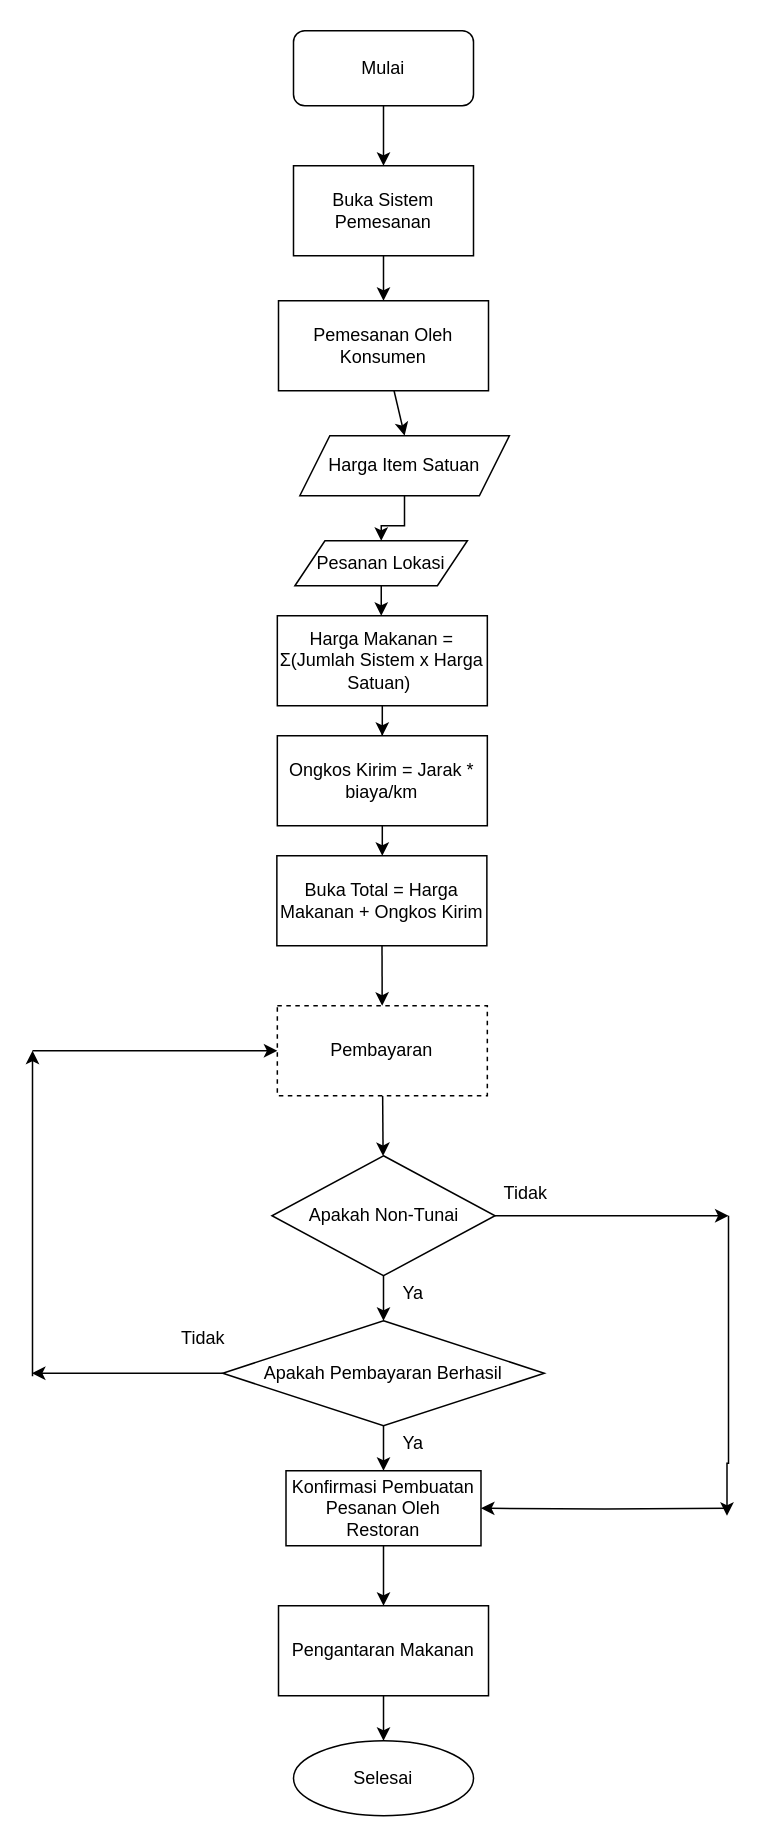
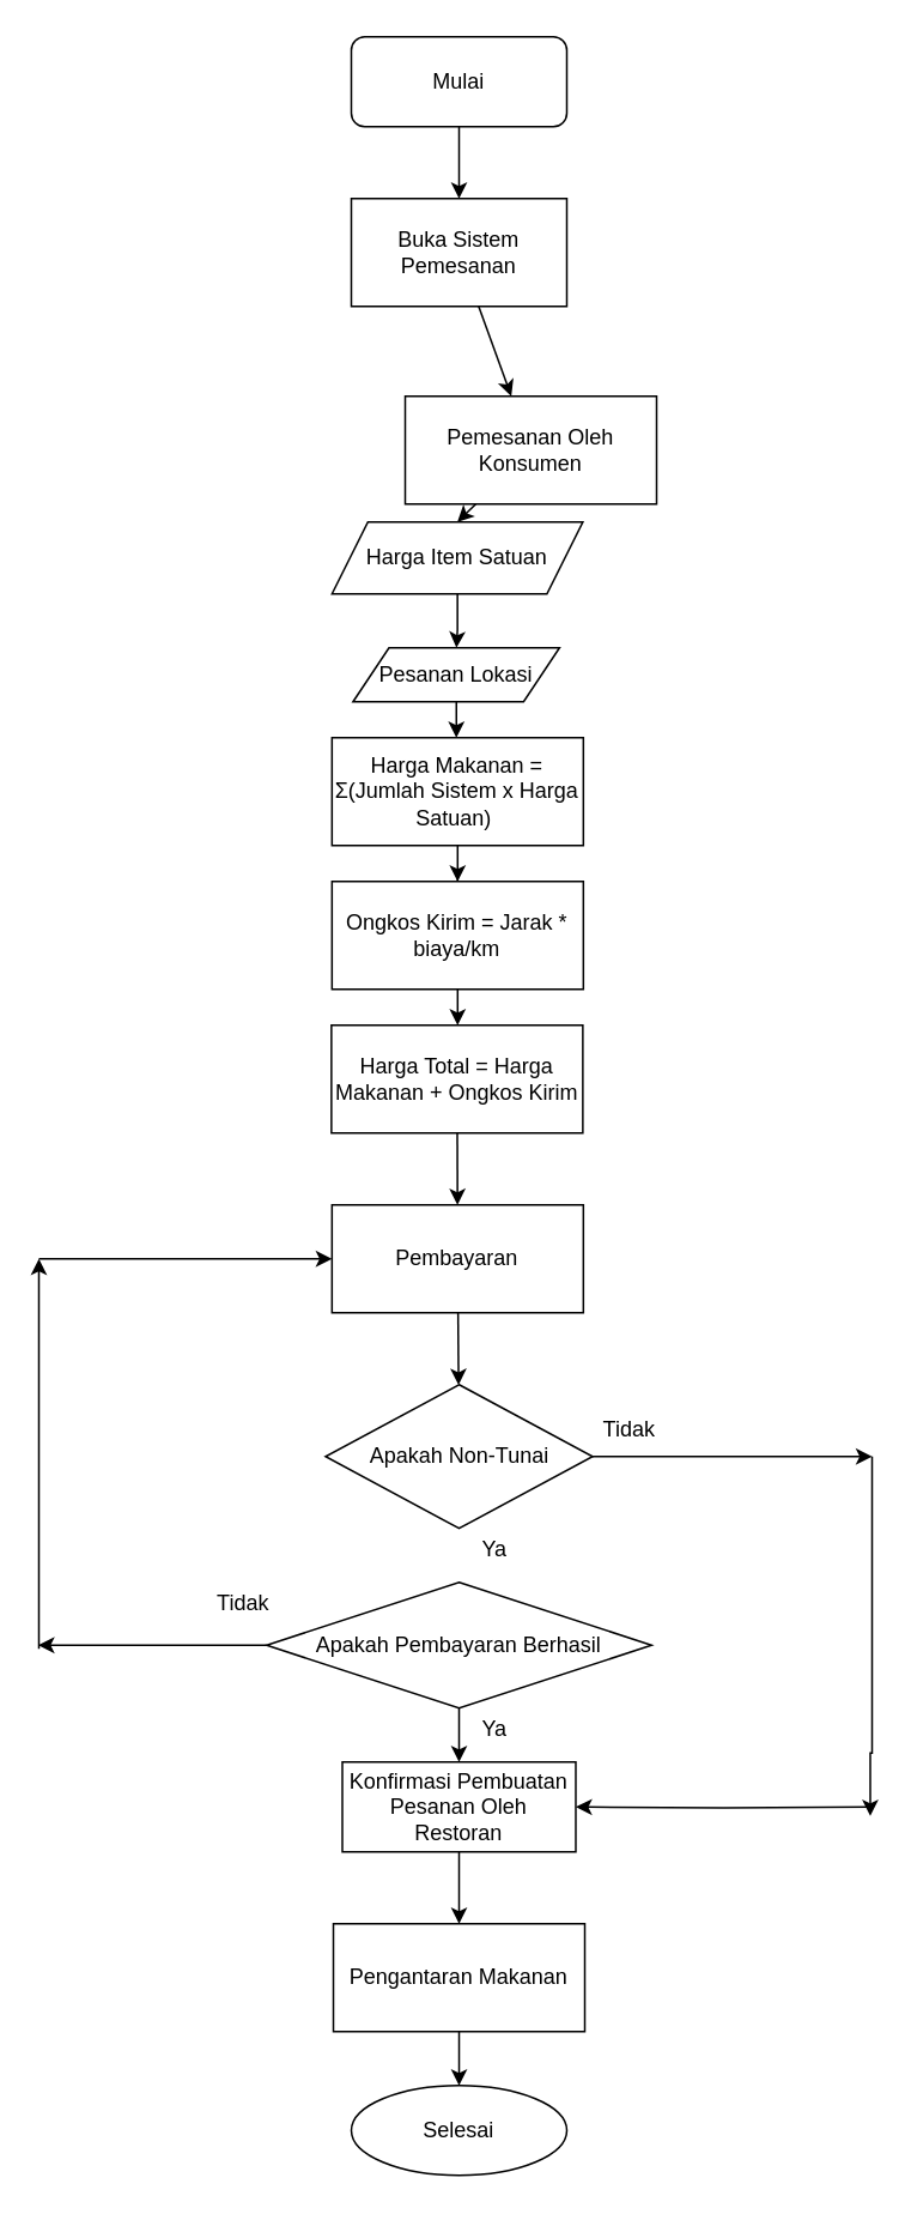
  <mxCell id="0" />
  <mxCell id="1" parent="0" />
  <mxCell id="2" value="" style="edgeStyle=none;html=1;" edge="1" parent="1" source="3" target="12"><mxGeometry relative="1" as="geometry" /></mxCell>
  <mxCell id="3" value="Mulai" style="whiteSpace=wrap;html=1;rounded=1;" parent="1" vertex="1"><mxGeometry x="195" y="20" width="120" height="50" as="geometry" /></mxCell>
  <mxCell id="4" value="" style="edgeStyle=none;html=1;entryX=0.5;entryY=0;entryDx=0;entryDy=0;" edge="1" parent="1" source="5" target="14"><mxGeometry relative="1" as="geometry" /></mxCell>
- <mxCell id="5" value="Pemesanan Oleh Konsumen" style="whiteSpace=wrap;html=1;" parent="1" vertex="1"><mxGeometry x="185" y="200" width="140" height="60" as="geometry" /></mxCell>
+ <mxCell id="5" value="Pemesanan Oleh Konsumen" style="whiteSpace=wrap;html=1;" parent="1" vertex="1"><mxGeometry x="225" y="220" width="140" height="60" as="geometry" /></mxCell>
  <mxCell id="6" value="" style="edgeStyle=none;html=1;" edge="1" parent="1" source="7" target="25"><mxGeometry relative="1" as="geometry" /></mxCell>
- <mxCell id="7" value="Pembayaran" style="whiteSpace=wrap;html=1;dashed=1;" parent="1" vertex="1"><mxGeometry x="184.22" y="670" width="140" height="60" as="geometry" /></mxCell>
+ <mxCell id="7" value="Pembayaran" style="whiteSpace=wrap;html=1;" parent="1" vertex="1"><mxGeometry x="184.22" y="670" width="140" height="60" as="geometry" /></mxCell>
  <mxCell id="8" value="" style="edgeStyle=none;html=1;" parent="1" source="9" target="10" edge="1"><mxGeometry relative="1" as="geometry" /></mxCell>
  <mxCell id="9" value="Pengantaran Makanan" style="whiteSpace=wrap;html=1;" parent="1" vertex="1"><mxGeometry x="185.01" y="1070" width="140" height="60" as="geometry" /></mxCell>
  <mxCell id="10" value="Selesai" style="ellipse;whiteSpace=wrap;html=1;" parent="1" vertex="1"><mxGeometry x="195.01" y="1160" width="120" height="50" as="geometry" /></mxCell>
  <mxCell id="11" value="" style="edgeStyle=none;html=1;" edge="1" parent="1" source="12" target="5"><mxGeometry relative="1" as="geometry" /></mxCell>
  <mxCell id="12" value="Buka Sistem Pemesanan" style="whiteSpace=wrap;html=1;" vertex="1" parent="1"><mxGeometry x="195" y="110" width="120" height="60" as="geometry" /></mxCell>
  <mxCell id="13" value="" style="edgeStyle=orthogonalEdgeStyle;rounded=0;orthogonalLoop=1;jettySize=auto;html=1;" edge="1" parent="1" source="14" target="16"><mxGeometry relative="1" as="geometry" /></mxCell>
- <mxCell id="14" value="Harga Item Satuan" style="shape=parallelogram;perimeter=parallelogramPerimeter;whiteSpace=wrap;html=1;fixedSize=1;rounded=0;" vertex="1" parent="1"><mxGeometry x="199.22" y="290" width="139.69" height="40" as="geometry" /></mxCell>
+ <mxCell id="14" value="Harga Item Satuan" style="shape=parallelogram;perimeter=parallelogramPerimeter;whiteSpace=wrap;html=1;fixedSize=1;rounded=0;" vertex="1" parent="1"><mxGeometry x="184.22" y="290" width="139.69" height="40" as="geometry" /></mxCell>
  <mxCell id="15" value="" style="edgeStyle=orthogonalEdgeStyle;rounded=0;orthogonalLoop=1;jettySize=auto;html=1;" edge="1" parent="1" source="16" target="20"><mxGeometry relative="1" as="geometry" /></mxCell>
  <mxCell id="16" value="Pesanan Lokasi" style="shape=parallelogram;perimeter=parallelogramPerimeter;whiteSpace=wrap;html=1;fixedSize=1;rounded=0;" vertex="1" parent="1"><mxGeometry x="195.95" y="360" width="114.99" height="30" as="geometry" /></mxCell>
  <mxCell id="17" value="" style="edgeStyle=orthogonalEdgeStyle;rounded=0;orthogonalLoop=1;jettySize=auto;html=1;" edge="1" parent="1" source="18"><mxGeometry relative="1" as="geometry"><mxPoint x="253.449" y="570" as="targetPoint" /></mxGeometry></mxCell>
  <mxCell id="18" value="Ongkos Kirim = Jarak * biaya/km" style="whiteSpace=wrap;html=1;rounded=0;" vertex="1" parent="1"><mxGeometry x="184.22" y="490" width="140" height="60" as="geometry" /></mxCell>
  <mxCell id="19" value="" style="edgeStyle=orthogonalEdgeStyle;rounded=0;orthogonalLoop=1;jettySize=auto;html=1;" edge="1" parent="1" source="20" target="18"><mxGeometry relative="1" as="geometry" /></mxCell>
  <mxCell id="20" value="Harga Makanan =&lt;br&gt;Σ(Jumlah Sistem x Harga Satuan)&amp;nbsp;" style="rounded=0;whiteSpace=wrap;html=1;" vertex="1" parent="1"><mxGeometry x="184.22" y="410" width="140" height="60" as="geometry" /></mxCell>
  <mxCell id="21" value="" style="edgeStyle=none;html=1;" edge="1" parent="1" source="22" target="7"><mxGeometry relative="1" as="geometry" /></mxCell>
- <mxCell id="22" value="Buka Total = Harga Makanan + Ongkos Kirim" style="whiteSpace=wrap;html=1;rounded=0;" vertex="1" parent="1"><mxGeometry x="183.91" y="570" width="140" height="60" as="geometry" /></mxCell>
- <mxCell id="23" value="" style="edgeStyle=orthogonalEdgeStyle;rounded=0;orthogonalLoop=1;jettySize=auto;html=1;" edge="1" parent="1" source="25" target="28"><mxGeometry relative="1" as="geometry" /></mxCell>
+ <mxCell id="22" value="Harga Total = Harga Makanan + Ongkos Kirim" style="whiteSpace=wrap;html=1;rounded=0;" vertex="1" parent="1"><mxGeometry x="183.91" y="570" width="140" height="60" as="geometry" /></mxCell>
  <mxCell id="24" value="" style="edgeStyle=orthogonalEdgeStyle;rounded=0;orthogonalLoop=1;jettySize=auto;html=1;" edge="1" parent="1" source="25"><mxGeometry relative="1" as="geometry"><mxPoint x="485" y="810" as="targetPoint" /></mxGeometry></mxCell>
  <mxCell id="25" value="Apakah Non-Tunai" style="rhombus;whiteSpace=wrap;html=1;rounded=0;" vertex="1" parent="1"><mxGeometry x="180.63" y="770" width="148.75" height="80" as="geometry" /></mxCell>
  <mxCell id="26" value="" style="edgeStyle=orthogonalEdgeStyle;rounded=0;orthogonalLoop=1;jettySize=auto;html=1;" edge="1" parent="1" source="28" target="30"><mxGeometry relative="1" as="geometry" /></mxCell>
  <mxCell id="27" value="" style="edgeStyle=none;html=1;" edge="1" parent="1" source="28"><mxGeometry relative="1" as="geometry"><mxPoint x="20.635" y="915" as="targetPoint" /></mxGeometry></mxCell>
  <mxCell id="28" value="Apakah Pembayaran Berhasil" style="rhombus;whiteSpace=wrap;html=1;rounded=0;" vertex="1" parent="1"><mxGeometry x="147.82" y="880" width="214.37" height="70" as="geometry" /></mxCell>
  <mxCell id="29" value="" style="edgeStyle=none;html=1;" edge="1" parent="1" source="30" target="9"><mxGeometry relative="1" as="geometry" /></mxCell>
  <mxCell id="30" value="Konfirmasi Pembuatan Pesanan Oleh Restoran" style="whiteSpace=wrap;html=1;rounded=0;" vertex="1" parent="1"><mxGeometry x="190" y="980" width="129.99" height="50" as="geometry" /></mxCell>
  <mxCell id="31" value="" style="edgeStyle=orthogonalEdgeStyle;rounded=0;orthogonalLoop=1;jettySize=auto;html=1;" edge="1" parent="1"><mxGeometry relative="1" as="geometry"><mxPoint x="485" y="810" as="sourcePoint" /><mxPoint x="484" y="1010" as="targetPoint" /><Array as="points"><mxPoint x="484" y="975" /></Array></mxGeometry></mxCell>
  <mxCell id="32" value="" style="edgeStyle=orthogonalEdgeStyle;rounded=0;orthogonalLoop=1;jettySize=auto;html=1;" edge="1" parent="1" target="30"><mxGeometry relative="1" as="geometry"><mxPoint x="485" y="1005" as="sourcePoint" /></mxGeometry></mxCell>
  <mxCell id="33" value="Ya" style="text;html=1;strokeColor=none;fillColor=none;align=center;verticalAlign=middle;whiteSpace=wrap;rounded=0;" vertex="1" parent="1"><mxGeometry x="245" y="847" width="60" height="30" as="geometry" /></mxCell>
  <mxCell id="34" value="Tidak" style="text;html=1;strokeColor=none;fillColor=none;align=center;verticalAlign=middle;whiteSpace=wrap;rounded=0;" vertex="1" parent="1"><mxGeometry x="319.99" y="780" width="60" height="30" as="geometry" /></mxCell>
  <mxCell id="35" value="Ya" style="text;html=1;strokeColor=none;fillColor=none;align=center;verticalAlign=middle;whiteSpace=wrap;rounded=0;" vertex="1" parent="1"><mxGeometry x="245" y="947" width="60" height="30" as="geometry" /></mxCell>
  <mxCell id="36" value="Tidak" style="text;html=1;strokeColor=none;fillColor=none;align=center;verticalAlign=middle;whiteSpace=wrap;rounded=0;" vertex="1" parent="1"><mxGeometry x="105" y="877" width="60" height="30" as="geometry" /></mxCell>
  <mxCell id="37" value="" style="edgeStyle=none;html=1;" edge="1" parent="1"><mxGeometry relative="1" as="geometry"><mxPoint x="20.995" y="917" as="sourcePoint" /><mxPoint x="21" y="700" as="targetPoint" /></mxGeometry></mxCell>
  <mxCell id="38" value="" style="edgeStyle=none;html=1;entryX=0;entryY=0.5;entryDx=0;entryDy=0;" edge="1" parent="1" target="7"><mxGeometry relative="1" as="geometry"><mxPoint x="21" y="700" as="sourcePoint" /><mxPoint x="100.635" y="710" as="targetPoint" /><Array as="points" /></mxGeometry></mxCell>
